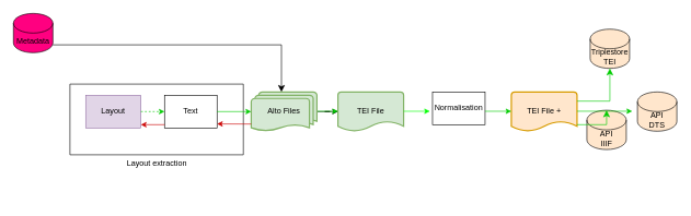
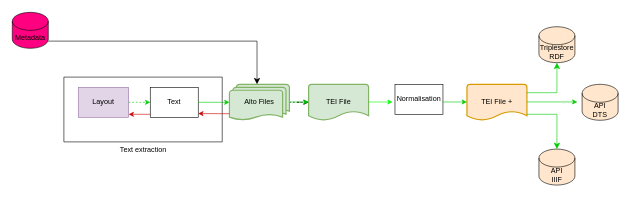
  <mxCell id="0" />
  <mxCell id="1" parent="0" />
- <mxCell id="2" value="Layout extraction" style="verticalLabelPosition=bottom;verticalAlign=top;html=1;shape=mxgraph.basic.rect;fillColor2=none;strokeWidth=1;size=20;indent=5;fontColor=light-dark(#000000,#000000);" parent="1" vertex="1"><mxGeometry x="106" y="128" width="264" height="108" as="geometry" /></mxCell>
+ <mxCell id="2" value="Text extraction" style="verticalLabelPosition=bottom;verticalAlign=top;html=1;shape=mxgraph.basic.rect;fillColor2=none;strokeWidth=1;size=20;indent=5;fontColor=light-dark(#000000,#000000);" parent="1" vertex="1"><mxGeometry x="106" y="128" width="264" height="108" as="geometry" /></mxCell>
  <mxCell id="3" value="Metadata" style="shape=cylinder3;whiteSpace=wrap;html=1;boundedLbl=1;backgroundOutline=1;size=15;labelBackgroundColor=none;fillColor=light-dark(#FF0080,#99004D);fontColor=light-dark(#000000,#000000);strokeColor=light-dark(#000000,#000000);" parent="1" vertex="1"><mxGeometry x="20" y="20" width="60" height="60" as="geometry" /></mxCell>
  <mxCell id="4" value="Layout" style="rounded=0;whiteSpace=wrap;html=1;labelBackgroundColor=none;fillColor=light-dark(#E1D5E7,#FFFFFF);strokeColor=light-dark(#9673A6,#000000);fontColor=light-dark(#000000,#000000);" parent="1" vertex="1"><mxGeometry x="130" y="145" width="84" height="50" as="geometry" /></mxCell>
- <mxCell id="5" value="" style="edgeStyle=orthogonalEdgeStyle;rounded=0;orthogonalLoop=1;jettySize=auto;html=1;strokeColor=light-dark(#000000,#00FF00);" parent="1" source="22" target="9" edge="1"><mxGeometry relative="1" as="geometry" /></mxCell>
+ <mxCell id="5" value="" style="edgeStyle=orthogonalEdgeStyle;rounded=0;orthogonalLoop=1;jettySize=auto;html=1;strokeColor=light-dark(#000000,#00FF00);dashed=1;" parent="1" source="22" target="9" edge="1"><mxGeometry relative="1" as="geometry" /></mxCell>
  <mxCell id="6" value="&lt;font style=&quot;color: light-dark(rgb(0, 0, 0), rgb(0, 0, 0));&quot;&gt;Text&lt;/font&gt;" style="rounded=0;whiteSpace=wrap;html=1;labelBackgroundColor=none;strokeColor=default;fillColor=light-dark(#FFFFFF,#FFFFFF);" parent="1" vertex="1"><mxGeometry x="250" y="145" width="80" height="50" as="geometry" /></mxCell>
  <mxCell id="7" value="" style="endArrow=classic;html=1;rounded=0;exitX=1;exitY=0.5;exitDx=0;exitDy=0;entryX=0;entryY=0.5;entryDx=0;entryDy=0;labelBackgroundColor=none;fontColor=default;strokeColor=light-dark(#00CC00,#00CC00);dashed=1;" parent="1" source="4" target="6" edge="1"><mxGeometry width="50" height="50" relative="1" as="geometry"><mxPoint x="330" y="200" as="sourcePoint" /><mxPoint x="330" y="148" as="targetPoint" /></mxGeometry></mxCell>
  <mxCell id="8" value="TEI File +" style="strokeWidth=2;html=1;shape=mxgraph.flowchart.document2;whiteSpace=wrap;size=0.25;labelBackgroundColor=none;fillColor=light-dark(#FFE6CC,#FF66B3);strokeColor=light-dark(#D79B00,#99004D);fontColor=light-dark(#000000,#000000);" parent="1" vertex="1"><mxGeometry x="778" y="140" width="100" height="60" as="geometry" /></mxCell>
  <mxCell id="9" value="&lt;font style=&quot;color: light-dark(rgb(0, 0, 0), rgb(0, 0, 0));&quot;&gt;TEI File&lt;/font&gt;" style="strokeWidth=2;html=1;shape=mxgraph.flowchart.document2;whiteSpace=wrap;size=0.25;labelBackgroundColor=none;fillColor=light-dark(#D5E8D4,#6EC369);strokeColor=#82b366;" parent="1" vertex="1"><mxGeometry x="514" y="140" width="100" height="60" as="geometry" /></mxCell>
  <mxCell id="10" value="" style="endArrow=classic;html=1;rounded=0;exitX=0.995;exitY=0.387;exitDx=0;exitDy=0;exitPerimeter=0;entryX=-0.012;entryY=0.387;entryDx=0;entryDy=0;entryPerimeter=0;labelBackgroundColor=none;fontColor=default;strokeColor=light-dark(#00CC00,#00CC00);" parent="1" edge="1"><mxGeometry width="50" height="50" relative="1" as="geometry"><mxPoint x="474" y="169.5" as="sourcePoint" /><mxPoint x="514" y="169.5" as="targetPoint" /></mxGeometry></mxCell>
  <mxCell id="11" value="" style="edgeStyle=segmentEdgeStyle;endArrow=classic;html=1;curved=0;rounded=0;endSize=8;startSize=8;strokeColor=light-dark(#000000,#00FF00);" parent="1" edge="1"><mxGeometry width="50" height="50" relative="1" as="geometry"><mxPoint x="80" y="68" as="sourcePoint" /><mxPoint x="428" y="140" as="targetPoint" /><Array as="points"><mxPoint x="428" y="68" /><mxPoint x="428" y="140" /></Array></mxGeometry></mxCell>
  <mxCell id="12" value="" style="endArrow=classic;html=1;rounded=0;exitX=0.995;exitY=0.387;exitDx=0;exitDy=0;exitPerimeter=0;entryX=-0.012;entryY=0.387;entryDx=0;entryDy=0;entryPerimeter=0;labelBackgroundColor=none;fontColor=default;strokeColor=light-dark(#00FF00,#00FF00);" parent="1" edge="1"><mxGeometry width="50" height="50" relative="1" as="geometry"><mxPoint x="614" y="169.5" as="sourcePoint" /><mxPoint x="654" y="169.5" as="targetPoint" /></mxGeometry></mxCell>
- <mxCell id="13" value="Triplestore&#10;TEI" style="shape=cylinder3;whiteSpace=wrap;boundedLbl=1;backgroundOutline=1;size=15;labelBackgroundColor=none;fillColor=light-dark(#FFE6CC,#67AB9F);strokeColor=light-dark(#000000,#000000);fontColor=light-dark(#000000,#000000);labelBorderColor=none;textShadow=0;" parent="1" vertex="1"><mxGeometry x="898" y="44" width="60" height="60" as="geometry" /></mxCell>
+ <mxCell id="13" value="Triplestore&#10;RDF" style="shape=cylinder3;whiteSpace=wrap;boundedLbl=1;backgroundOutline=1;size=15;labelBackgroundColor=none;fillColor=light-dark(#FFE6CC,#67AB9F);strokeColor=light-dark(#000000,#000000);fontColor=light-dark(#000000,#000000);labelBorderColor=none;textShadow=0;" parent="1" vertex="1"><mxGeometry x="898" y="44" width="60" height="60" as="geometry" /></mxCell>
  <mxCell id="14" value="API&#10;DTS" style="shape=cylinder3;whiteSpace=wrap;boundedLbl=1;backgroundOutline=1;size=15;labelBackgroundColor=none;fillColor=light-dark(#FFE6CC,#67AB9F);fontColor=light-dark(#000000,#000000);strokeColor=light-dark(#000000,#000000);labelBorderColor=none;textShadow=0;" parent="1" vertex="1"><mxGeometry x="970" y="140" width="60" height="60" as="geometry" /></mxCell>
- <mxCell id="15" value="API&#10;IIIF" style="shape=cylinder3;whiteSpace=wrap;boundedLbl=1;backgroundOutline=1;size=15;labelBackgroundColor=none;fillColor=light-dark(#FFE6CC,#67AB9F);fontColor=light-dark(#000000,#000000);strokeColor=light-dark(#000000,#000000);labelBorderColor=none;textShadow=0;" parent="1" vertex="1"><mxGeometry x="893" y="168" width="60" height="60" as="geometry" /></mxCell>
+ <mxCell id="15" value="API&#10;IIIF" style="shape=cylinder3;whiteSpace=wrap;boundedLbl=1;backgroundOutline=1;size=15;labelBackgroundColor=none;fillColor=light-dark(#FFE6CC,#67AB9F);fontColor=light-dark(#000000,#000000);strokeColor=light-dark(#000000,#000000);labelBorderColor=none;textShadow=0;" parent="1" vertex="1"><mxGeometry x="898" y="248" width="60" height="60" as="geometry" /></mxCell>
  <mxCell id="16" value="Normalisation" style="rounded=0;whiteSpace=wrap;html=1;labelBackgroundColor=none;strokeColor=default;fillColor=light-dark(#FFFFFF,#FFFFFF);fontColor=light-dark(#000000,#000000);" parent="1" vertex="1"><mxGeometry x="658" y="140" width="80" height="50" as="geometry" /></mxCell>
  <mxCell id="17" value="" style="endArrow=classic;html=1;rounded=0;exitX=0.995;exitY=0.387;exitDx=0;exitDy=0;exitPerimeter=0;entryX=-0.012;entryY=0.387;entryDx=0;entryDy=0;entryPerimeter=0;labelBackgroundColor=none;fontColor=default;strokeColor=light-dark(#00CC00,#00CC00);" parent="1" edge="1"><mxGeometry width="50" height="50" relative="1" as="geometry"><mxPoint x="738" y="169.5" as="sourcePoint" /><mxPoint x="778" y="169.5" as="targetPoint" /></mxGeometry></mxCell>
  <mxCell id="18" value="" style="edgeStyle=segmentEdgeStyle;endArrow=classic;html=1;curved=0;rounded=0;endSize=8;startSize=8;entryX=0.5;entryY=0;entryDx=0;entryDy=0;entryPerimeter=0;strokeColor=light-dark(#00CC00,#00CC00);" parent="1" target="15" edge="1"><mxGeometry width="50" height="50" relative="1" as="geometry"><mxPoint x="878" y="190" as="sourcePoint" /><mxPoint x="926" y="236" as="targetPoint" /></mxGeometry></mxCell>
  <mxCell id="19" value="" style="edgeStyle=segmentEdgeStyle;endArrow=classic;html=1;curved=0;rounded=0;endSize=8;startSize=8;strokeColor=light-dark(#00CC00,#00CC00);" parent="1" edge="1"><mxGeometry width="50" height="50" relative="1" as="geometry"><mxPoint x="878" y="154" as="sourcePoint" /><mxPoint x="928" y="104" as="targetPoint" /></mxGeometry></mxCell>
  <mxCell id="20" value="" style="endArrow=classic;html=1;rounded=0;strokeColor=light-dark(#00CC00,#00CC00);" parent="1" edge="1"><mxGeometry width="50" height="50" relative="1" as="geometry"><mxPoint x="878" y="169.41" as="sourcePoint" /><mxPoint x="962" y="169.41" as="targetPoint" /></mxGeometry></mxCell>
  <mxCell id="21" value="" style="edgeStyle=orthogonalEdgeStyle;rounded=0;orthogonalLoop=1;jettySize=auto;html=1;strokeColor=light-dark(#00CC00,#00CC00);" parent="1" source="6" target="22" edge="1"><mxGeometry relative="1" as="geometry"><mxPoint x="330" y="170" as="sourcePoint" /><mxPoint x="514" y="170" as="targetPoint" /></mxGeometry></mxCell>
  <mxCell id="22" value="&lt;font style=&quot;color: light-dark(rgb(0, 0, 0), rgb(0, 0, 0));&quot;&gt;Alto Files&lt;/font&gt;" style="strokeWidth=2;html=1;shape=mxgraph.flowchart.multi-document;whiteSpace=wrap;labelBackgroundColor=none;fillColor=light-dark(#D5E8D4,#6EC369);strokeColor=#82B366;" parent="1" vertex="1"><mxGeometry x="382" y="140" width="100" height="60" as="geometry" /></mxCell>
  <mxCell id="23" value="" style="endArrow=classic;html=1;rounded=0;strokeColor=light-dark(#CC0000,#CC0000);" parent="1" edge="1"><mxGeometry width="50" height="50" relative="1" as="geometry"><mxPoint x="382" y="189" as="sourcePoint" /><mxPoint x="330" y="188.82" as="targetPoint" /></mxGeometry></mxCell>
  <mxCell id="24" value="" style="endArrow=classic;html=1;rounded=0;strokeColor=light-dark(#CC0000,#CC0000);" parent="1" edge="1"><mxGeometry width="50" height="50" relative="1" as="geometry"><mxPoint x="250" y="190" as="sourcePoint" /><mxPoint x="214" y="190" as="targetPoint" /></mxGeometry></mxCell>
